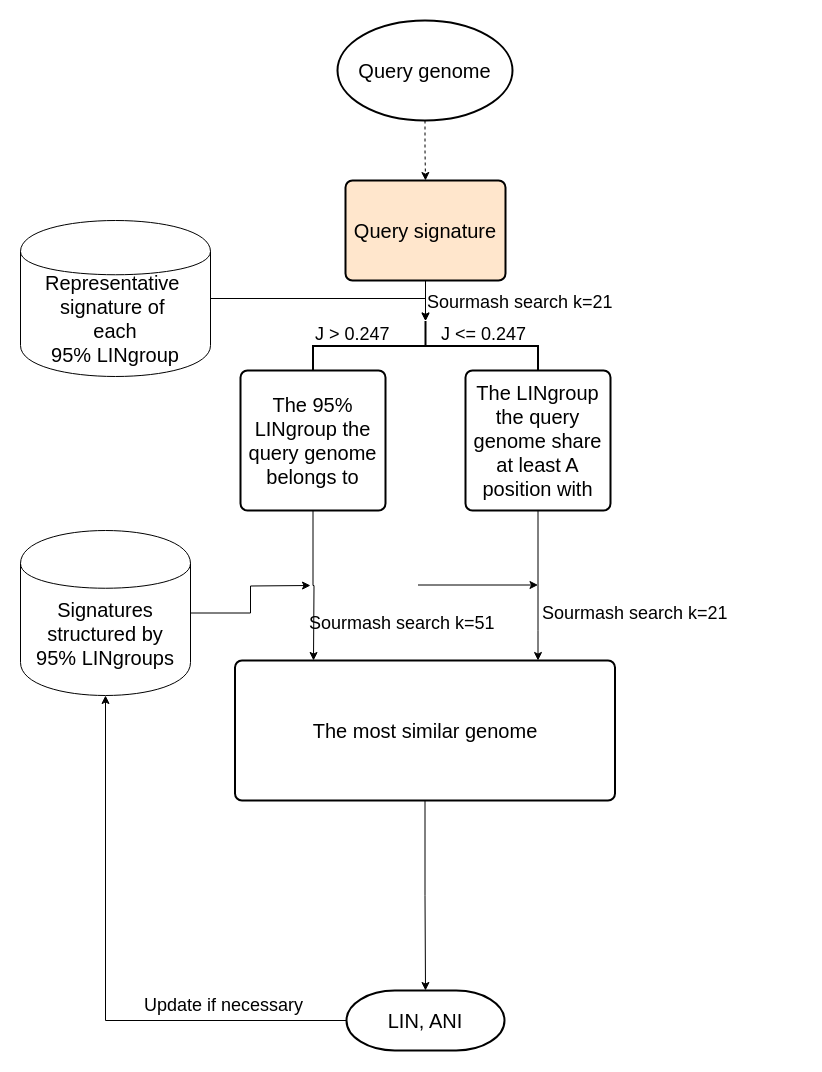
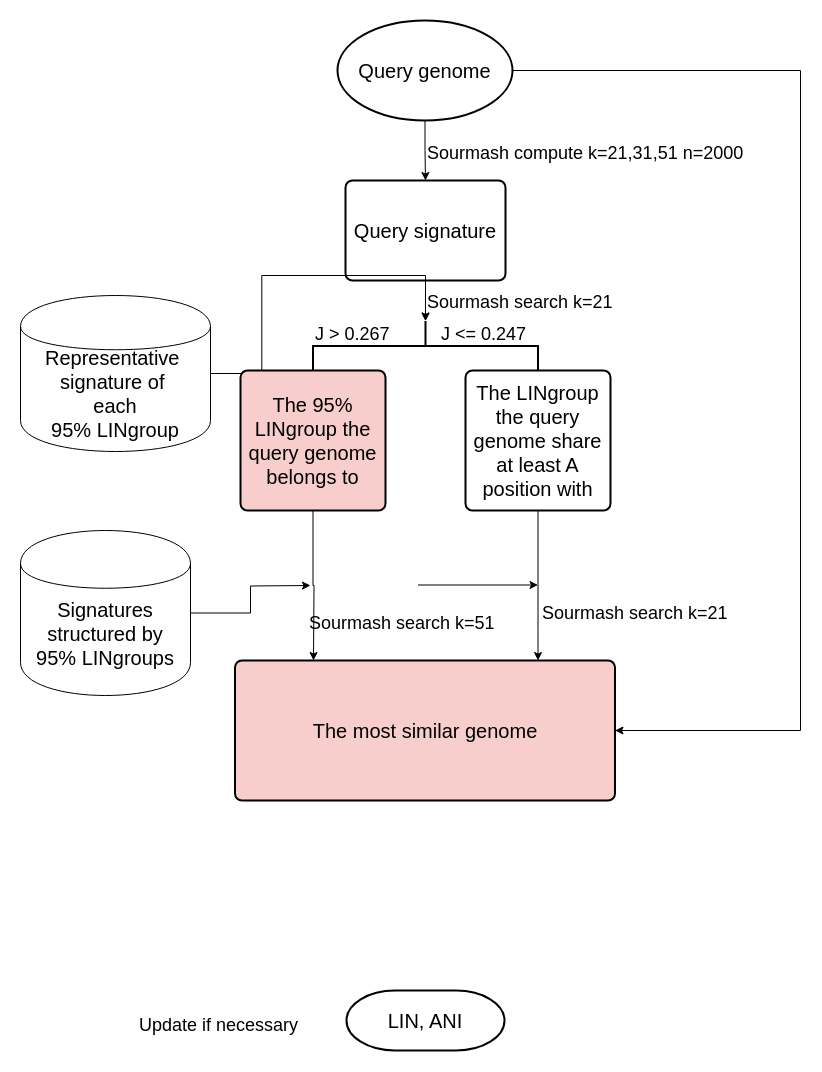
  <mxCell id="0" />
  <mxCell id="1" parent="0" />
- <mxCell id="2" style="edgeStyle=orthogonalEdgeStyle;rounded=0;orthogonalLoop=1;jettySize=auto;html=1;exitX=0.5;exitY=1;exitDx=0;exitDy=0;exitPerimeter=0;dashed=1;" edge="1" parent="1" source="4" target="6"><mxGeometry relative="1" as="geometry" /></mxCell>
+ <mxCell id="2" style="edgeStyle=orthogonalEdgeStyle;rounded=0;orthogonalLoop=1;jettySize=auto;html=1;exitX=0.5;exitY=1;exitDx=0;exitDy=0;exitPerimeter=0;" edge="1" parent="1" source="4" target="6"><mxGeometry relative="1" as="geometry" /></mxCell>
+ <mxCell id="3" style="edgeStyle=orthogonalEdgeStyle;rounded=0;orthogonalLoop=1;jettySize=auto;html=1;entryX=1;entryY=0.5;entryDx=0;entryDy=0;" edge="1" parent="1" source="4" target="21"><mxGeometry relative="1" as="geometry"><Array as="points"><mxPoint x="800" y="70" /><mxPoint x="800" y="730" /></Array></mxGeometry></mxCell>
  <mxCell id="4" value="&lt;font style=&quot;font-size: 20px&quot;&gt;Query genome&lt;/font&gt;" style="strokeWidth=2;html=1;shape=mxgraph.flowchart.start_1;whiteSpace=wrap;" vertex="1" parent="1"><mxGeometry x="337" y="20" width="175" height="100" as="geometry" /></mxCell>
  <mxCell id="5" value="" style="edgeStyle=orthogonalEdgeStyle;rounded=0;orthogonalLoop=1;jettySize=auto;html=1;" edge="1" parent="1" source="6" target="14"><mxGeometry relative="1" as="geometry" /></mxCell>
- <mxCell id="6" value="&lt;font style=&quot;font-size: 20px&quot;&gt;Query signature&lt;/font&gt;" style="rounded=1;whiteSpace=wrap;html=1;absoluteArcSize=1;arcSize=14;strokeWidth=2;fillColor=#ffe6cc;" vertex="1" parent="1"><mxGeometry x="345" y="180" width="160" height="100" as="geometry" /></mxCell>
+ <mxCell id="6" value="&lt;font style=&quot;font-size: 20px&quot;&gt;Query signature&lt;/font&gt;" style="rounded=1;whiteSpace=wrap;html=1;absoluteArcSize=1;arcSize=14;strokeWidth=2;" vertex="1" parent="1"><mxGeometry x="345" y="180" width="160" height="100" as="geometry" /></mxCell>
+ <mxCell id="7" value="&lt;font style=&quot;font-size: 18px&quot;&gt;Sourmash compute k=21,31,51 n=2000&lt;/font&gt;" style="text;html=1;resizable=0;points=[];autosize=1;align=left;verticalAlign=top;spacingTop=-4;" vertex="1" parent="1"><mxGeometry x="425" y="140" width="330" height="20" as="geometry" /></mxCell>
  <mxCell id="8" style="edgeStyle=orthogonalEdgeStyle;rounded=0;orthogonalLoop=1;jettySize=auto;html=1;" edge="1" parent="1" source="9"><mxGeometry relative="1" as="geometry"><mxPoint x="310" y="585" as="targetPoint" /></mxGeometry></mxCell>
  <mxCell id="9" value="&lt;font style=&quot;font-size: 20px&quot;&gt;Signatures&lt;br&gt;structured by&lt;br&gt;95% LINgroups&lt;br&gt;&lt;/font&gt;" style="shape=cylinder;whiteSpace=wrap;html=1;boundedLbl=1;backgroundOutline=1;" vertex="1" parent="1"><mxGeometry x="20" y="530" width="170" height="165" as="geometry" /></mxCell>
  <mxCell id="10" value="" style="edgeStyle=orthogonalEdgeStyle;rounded=0;orthogonalLoop=1;jettySize=auto;html=1;entryX=0;entryY=0.5;entryDx=0;entryDy=0;entryPerimeter=0;" edge="1" parent="1" source="11" target="14"><mxGeometry relative="1" as="geometry"><mxPoint x="290" y="325" as="targetPoint" /></mxGeometry></mxCell>
- <mxCell id="11" value="&lt;font style=&quot;font-size: 20px&quot;&gt;Representative&amp;nbsp;&lt;br&gt;signature of&amp;nbsp;&lt;br&gt;each&lt;br&gt;95% LINgroup&lt;br&gt;&lt;/font&gt;" style="shape=cylinder;whiteSpace=wrap;html=1;boundedLbl=1;backgroundOutline=1;" vertex="1" parent="1"><mxGeometry x="20" y="220" width="190" height="156" as="geometry" /></mxCell>
+ <mxCell id="11" value="&lt;font style=&quot;font-size: 20px&quot;&gt;Representative&amp;nbsp;&lt;br&gt;signature of&amp;nbsp;&lt;br&gt;each&lt;br&gt;95% LINgroup&lt;br&gt;&lt;/font&gt;" style="shape=cylinder;whiteSpace=wrap;html=1;boundedLbl=1;backgroundOutline=1;" vertex="1" parent="1"><mxGeometry x="20" y="295" width="190" height="156" as="geometry" /></mxCell>
  <mxCell id="12" style="edgeStyle=orthogonalEdgeStyle;rounded=0;orthogonalLoop=1;jettySize=auto;html=1;exitX=0.5;exitY=1;exitDx=0;exitDy=0;" edge="1" parent="1" source="13"><mxGeometry relative="1" as="geometry"><mxPoint x="313" y="660" as="targetPoint" /></mxGeometry></mxCell>
- <mxCell id="13" value="&lt;font style=&quot;font-size: 20px&quot;&gt;The 95% LINgroup the query genome belongs to&lt;/font&gt;" style="rounded=1;whiteSpace=wrap;html=1;absoluteArcSize=1;arcSize=14;strokeWidth=2;" vertex="1" parent="1"><mxGeometry x="240" y="370" width="145" height="140" as="geometry" /></mxCell>
+ <mxCell id="13" value="&lt;font style=&quot;font-size: 20px&quot;&gt;The 95% LINgroup the query genome belongs to&lt;/font&gt;" style="rounded=1;whiteSpace=wrap;html=1;absoluteArcSize=1;arcSize=14;strokeWidth=2;fillColor=#f8cecc;" vertex="1" parent="1"><mxGeometry x="240" y="370" width="145" height="140" as="geometry" /></mxCell>
  <mxCell id="14" value="" style="strokeWidth=2;html=1;shape=mxgraph.flowchart.annotation_2;align=left;pointerEvents=1;rotation=90;" vertex="1" parent="1"><mxGeometry x="400" y="233" width="50" height="225" as="geometry" /></mxCell>
  <mxCell id="15" value="&lt;font style=&quot;font-size: 18px&quot;&gt;Sourmash search k=21&lt;/font&gt;" style="text;html=1;resizable=0;points=[];autosize=1;align=left;verticalAlign=top;spacingTop=-4;" vertex="1" parent="1"><mxGeometry x="424.5" y="289" width="200" height="20" as="geometry" /></mxCell>
  <mxCell id="16" style="edgeStyle=orthogonalEdgeStyle;rounded=0;orthogonalLoop=1;jettySize=auto;html=1;exitX=0.5;exitY=1;exitDx=0;exitDy=0;" edge="1" parent="1" source="17" target="21"><mxGeometry relative="1" as="geometry"><Array as="points"><mxPoint x="538" y="630" /><mxPoint x="538" y="630" /></Array></mxGeometry></mxCell>
  <mxCell id="17" value="&lt;span style=&quot;font-size: 20px&quot;&gt;The LINgroup the query genome share at least A position with&lt;/span&gt;" style="rounded=1;whiteSpace=wrap;html=1;absoluteArcSize=1;arcSize=14;strokeWidth=2;" vertex="1" parent="1"><mxGeometry x="465" y="370" width="145" height="140" as="geometry" /></mxCell>
- <mxCell id="18" value="&lt;font style=&quot;font-size: 18px&quot;&gt;J &amp;gt; 0.247&lt;/font&gt;" style="text;html=1;resizable=0;points=[];autosize=1;align=left;verticalAlign=top;spacingTop=-4;" vertex="1" parent="1"><mxGeometry x="313" y="321" width="100" height="20" as="geometry" /></mxCell>
+ <mxCell id="18" value="&lt;font style=&quot;font-size: 18px&quot;&gt;J &amp;gt; 0.267&lt;/font&gt;" style="text;html=1;resizable=0;points=[];autosize=1;align=left;verticalAlign=top;spacingTop=-4;" vertex="1" parent="1"><mxGeometry x="313" y="321" width="100" height="20" as="geometry" /></mxCell>
  <mxCell id="19" value="&lt;font style=&quot;font-size: 18px&quot;&gt;J &amp;lt;= 0.247&lt;/font&gt;" style="text;html=1;resizable=0;points=[];autosize=1;align=left;verticalAlign=top;spacingTop=-4;" vertex="1" parent="1"><mxGeometry x="439" y="321" width="110" height="20" as="geometry" /></mxCell>
- <mxCell id="20" style="edgeStyle=orthogonalEdgeStyle;rounded=0;orthogonalLoop=1;jettySize=auto;html=1;entryX=0.5;entryY=0;entryDx=0;entryDy=0;entryPerimeter=0;" edge="1" parent="1" source="21" target="26"><mxGeometry relative="1" as="geometry" /></mxCell>
- <mxCell id="21" value="&lt;font style=&quot;font-size: 20px&quot;&gt;The most similar genome&lt;/font&gt;" style="rounded=1;whiteSpace=wrap;html=1;absoluteArcSize=1;arcSize=14;strokeWidth=2;" vertex="1" parent="1"><mxGeometry x="234.5" y="660" width="380" height="140" as="geometry" /></mxCell>
+ <mxCell id="21" value="&lt;font style=&quot;font-size: 20px&quot;&gt;The most similar genome&lt;/font&gt;" style="rounded=1;whiteSpace=wrap;html=1;absoluteArcSize=1;arcSize=14;strokeWidth=2;fillColor=#f8cecc;" vertex="1" parent="1"><mxGeometry x="234.5" y="660" width="380" height="140" as="geometry" /></mxCell>
  <mxCell id="22" style="edgeStyle=orthogonalEdgeStyle;rounded=0;orthogonalLoop=1;jettySize=auto;html=1;" edge="1" parent="1"><mxGeometry relative="1" as="geometry"><mxPoint x="537.5" y="584.5" as="targetPoint" /><mxPoint x="417.5" y="584.5" as="sourcePoint" /></mxGeometry></mxCell>
  <mxCell id="23" value="&lt;font style=&quot;font-size: 18px&quot;&gt;Sourmash search k=51&lt;/font&gt;" style="text;html=1;resizable=0;points=[];autosize=1;align=left;verticalAlign=top;spacingTop=-4;" vertex="1" parent="1"><mxGeometry x="307" y="610" width="200" height="20" as="geometry" /></mxCell>
  <mxCell id="24" value="&lt;font style=&quot;font-size: 18px&quot;&gt;Sourmash search k=21&lt;/font&gt;" style="text;html=1;resizable=0;points=[];autosize=1;align=left;verticalAlign=top;spacingTop=-4;" vertex="1" parent="1"><mxGeometry x="540" y="600" width="200" height="20" as="geometry" /></mxCell>
- <mxCell id="25" style="edgeStyle=orthogonalEdgeStyle;rounded=0;orthogonalLoop=1;jettySize=auto;html=1;entryX=0.5;entryY=1;entryDx=0;entryDy=0;" edge="1" parent="1" source="26" target="9"><mxGeometry relative="1" as="geometry" /></mxCell>
  <mxCell id="26" value="&lt;font style=&quot;font-size: 20px&quot;&gt;LIN, ANI&lt;/font&gt;" style="strokeWidth=2;html=1;shape=mxgraph.flowchart.terminator;whiteSpace=wrap;" vertex="1" parent="1"><mxGeometry x="346" y="990" width="158" height="60" as="geometry" /></mxCell>
- <mxCell id="27" value="&lt;font style=&quot;font-size: 18px&quot;&gt;Update if necessary&lt;/font&gt;" style="text;html=1;resizable=0;points=[];autosize=1;align=left;verticalAlign=top;spacingTop=-4;" vertex="1" parent="1"><mxGeometry x="142" y="992" width="170" height="20" as="geometry" /></mxCell>
+ <mxCell id="27" value="&lt;font style=&quot;font-size: 18px&quot;&gt;Update if necessary&lt;/font&gt;" style="text;html=1;resizable=0;points=[];autosize=1;align=left;verticalAlign=top;spacingTop=-4;" vertex="1" parent="1"><mxGeometry x="137" y="1012" width="170" height="20" as="geometry" /></mxCell>
